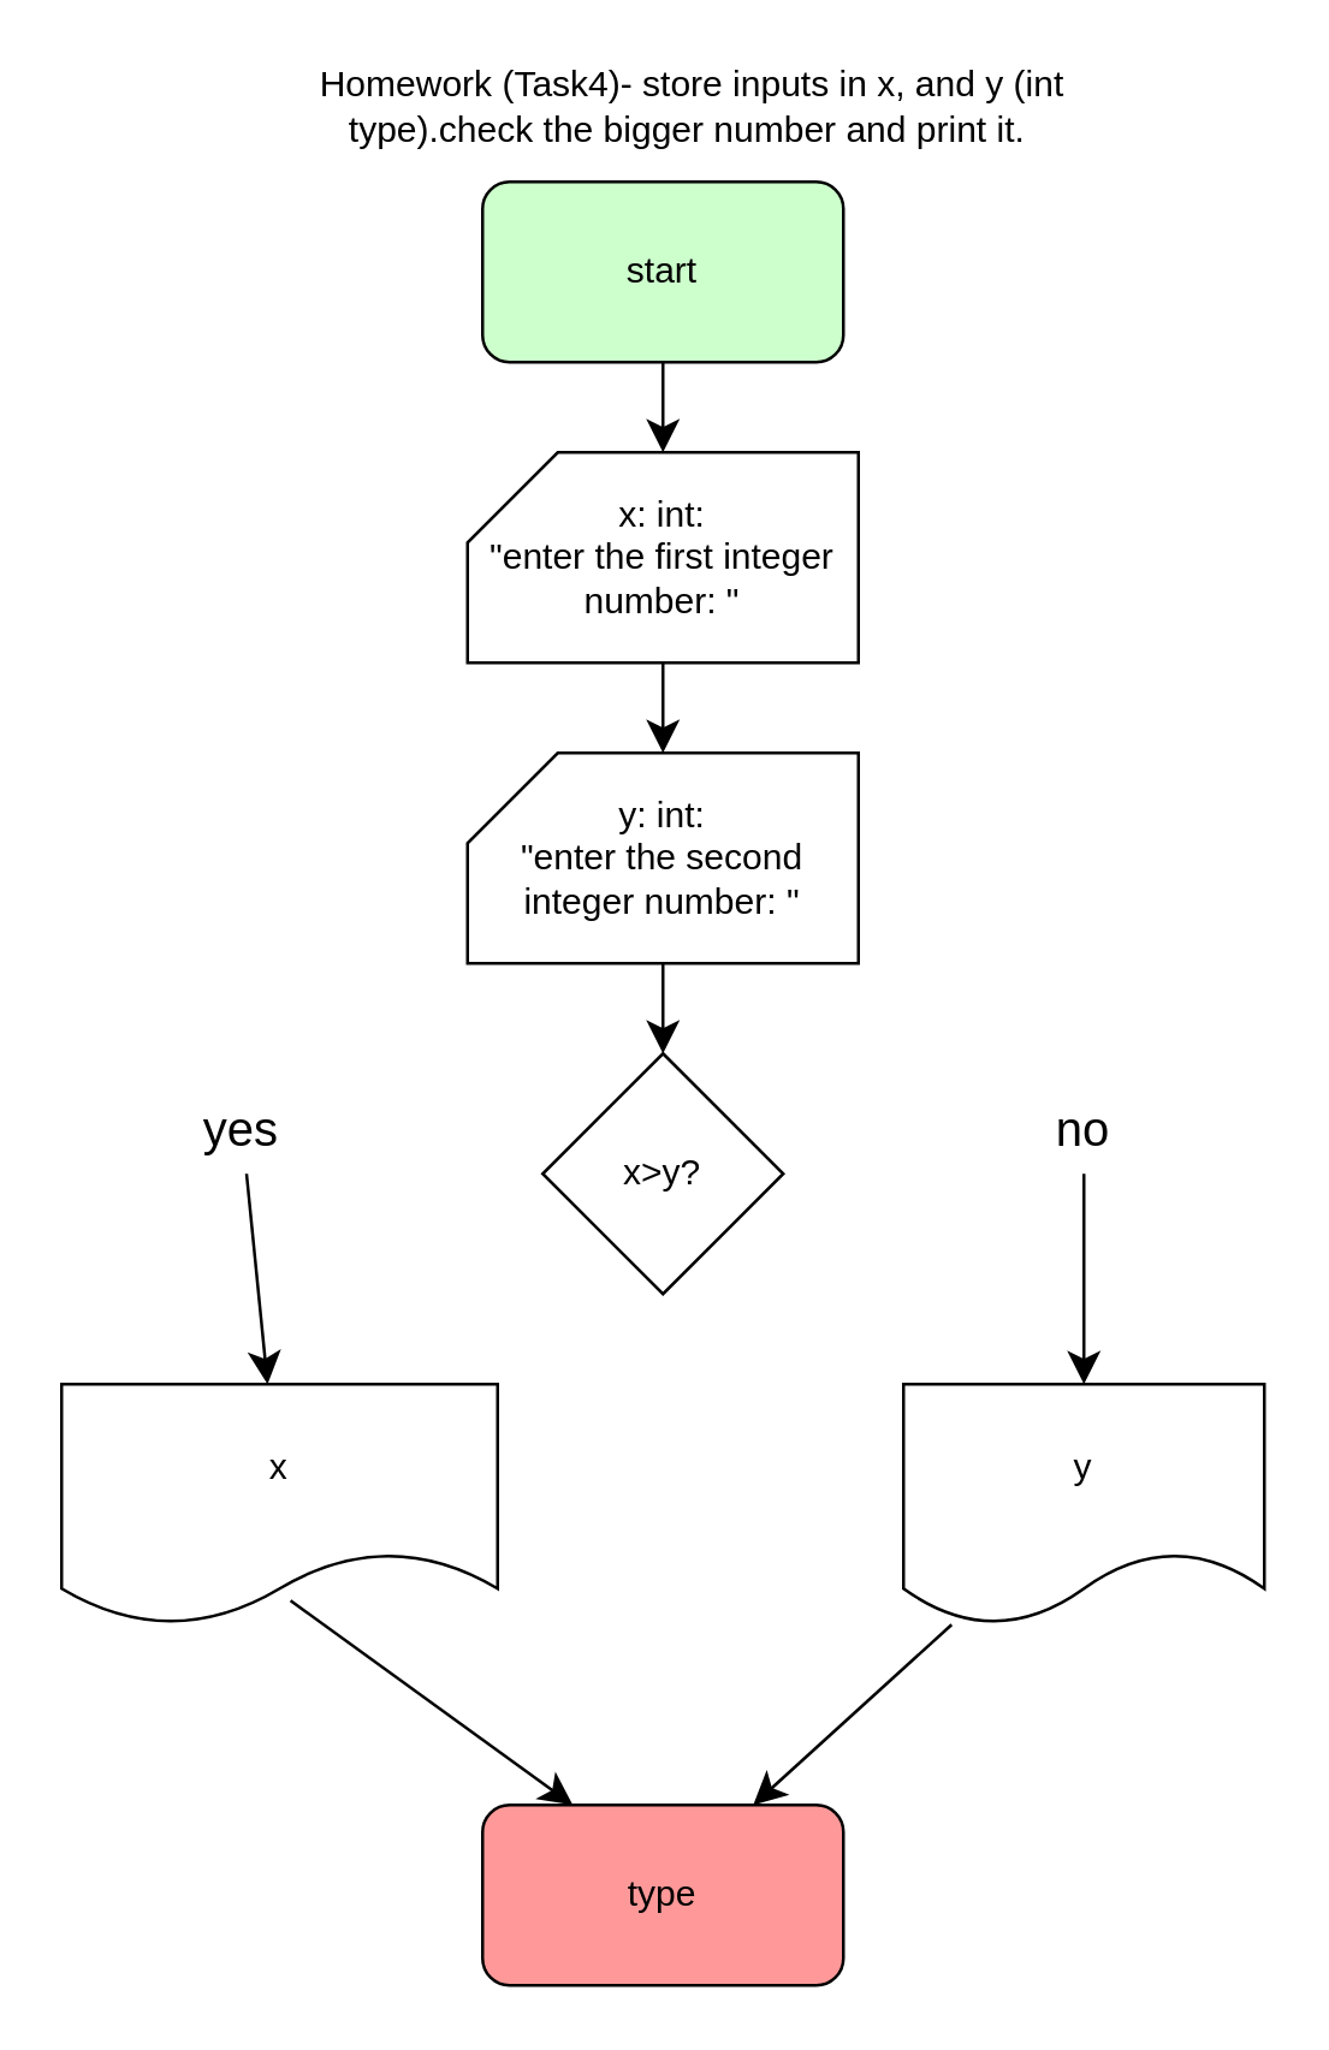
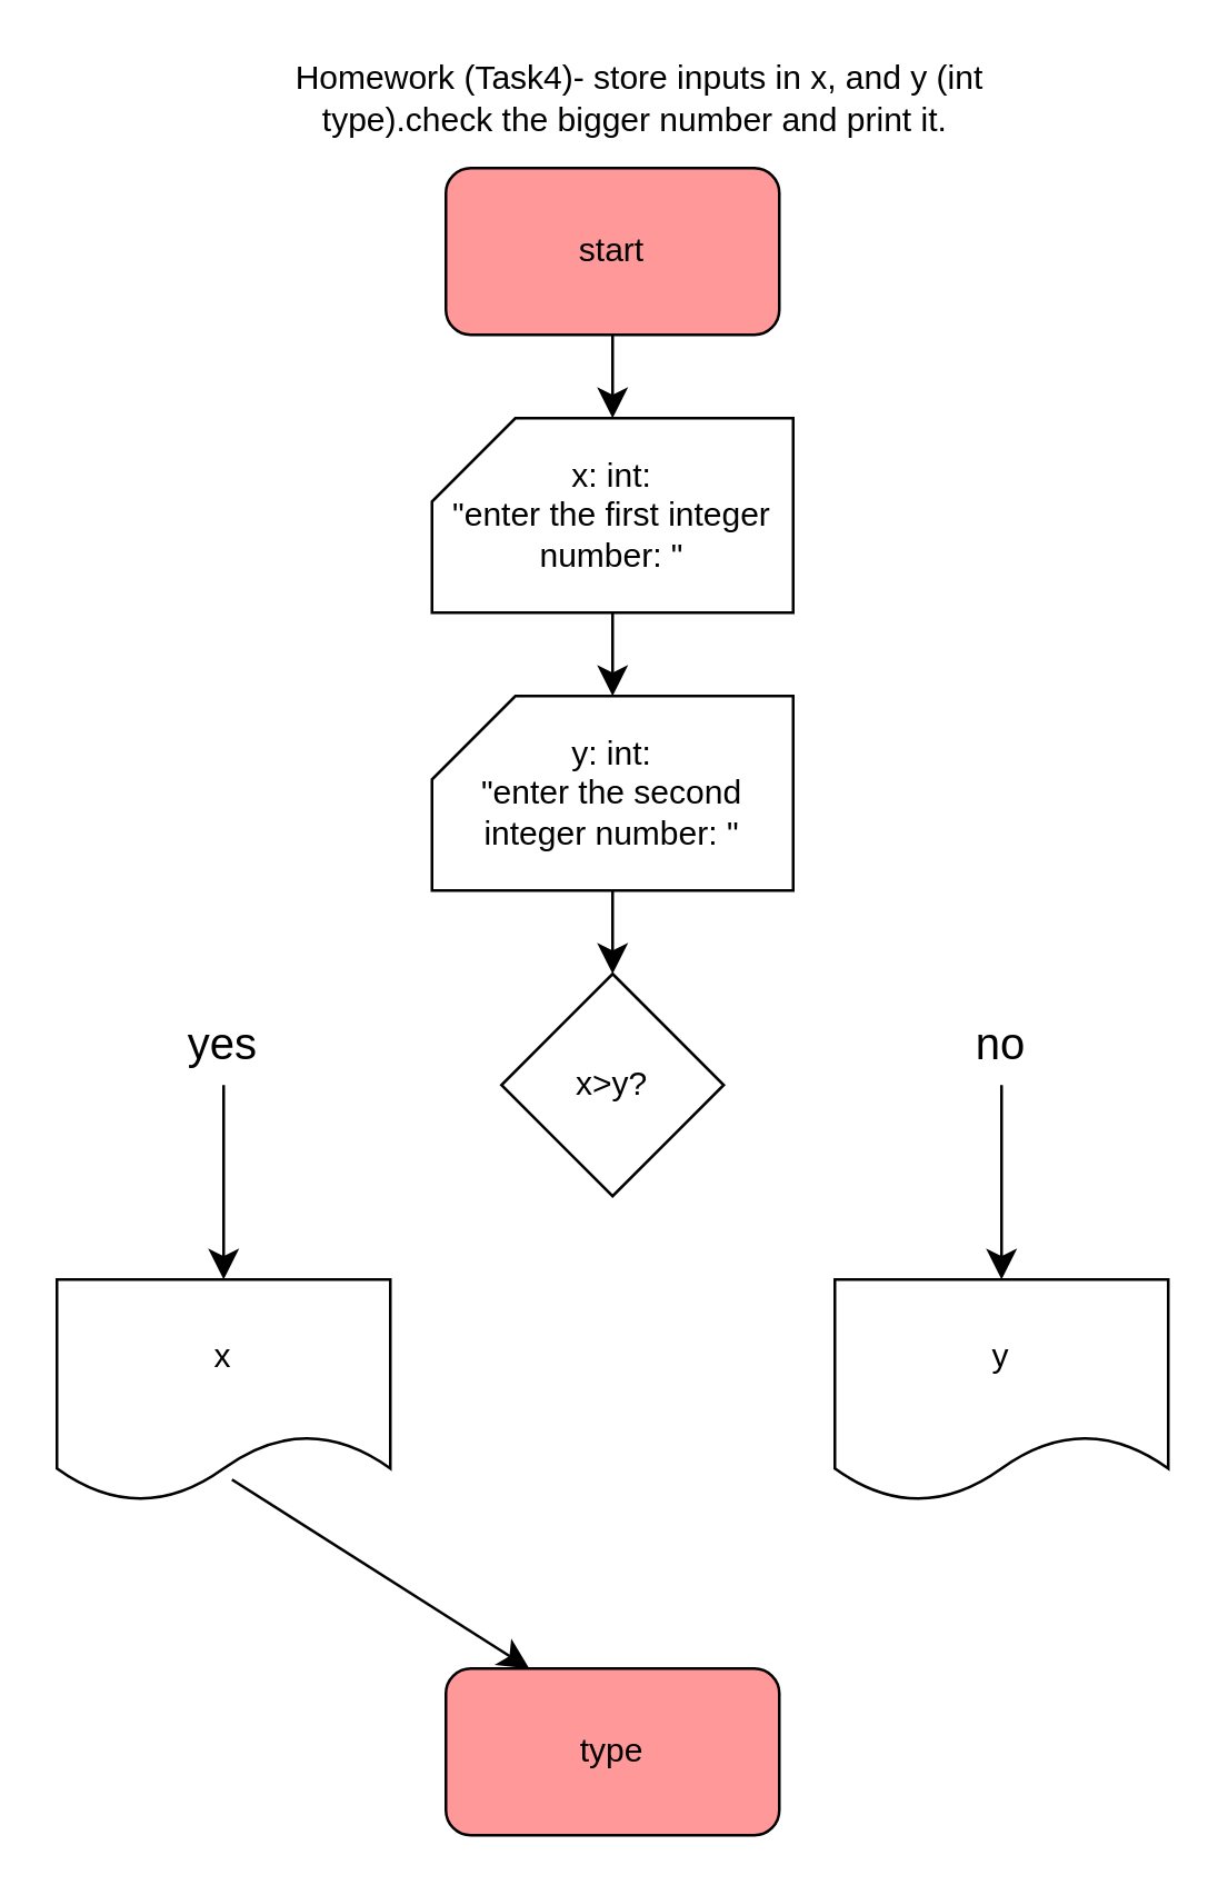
  <mxCell id="0" />
  <mxCell id="1" parent="0" />
- <mxCell id="2" value="start" style="rounded=1;whiteSpace=wrap;html=1;fillColor=#CCFFCC;" parent="1" vertex="1"><mxGeometry x="160" y="60" width="120" height="60" as="geometry" /></mxCell>
+ <mxCell id="2" value="start" style="rounded=1;whiteSpace=wrap;html=1;fillColor=#ff9999;" parent="1" vertex="1"><mxGeometry x="160" y="60" width="120" height="60" as="geometry" /></mxCell>
  <mxCell id="3" value="type" style="rounded=1;whiteSpace=wrap;html=1;fillColor=#FF9999;" parent="1" vertex="1"><mxGeometry x="160" y="600" width="120" height="60" as="geometry" /></mxCell>
  <mxCell id="4" value="Homework (Task4)- store inputs in x, and y (int type).check the bigger number and print it.&amp;nbsp;" style="text;html=1;align=center;verticalAlign=middle;whiteSpace=wrap;rounded=0;" parent="1" vertex="1"><mxGeometry y="20" width="280" height="30" as="geometry" x="90" /></mxCell>
  <mxCell id="5" value="" style="edgeStyle=orthogonalEdgeStyle;rounded=0;orthogonalLoop=1;jettySize=auto;html=1;" parent="1" edge="1"><mxGeometry relative="1" as="geometry"><mxPoint x="220" y="300" as="sourcePoint" /></mxGeometry></mxCell>
  <mxCell id="6" value="" style="edgeStyle=orthogonalEdgeStyle;rounded=0;orthogonalLoop=1;jettySize=auto;html=1;" parent="1" edge="1"><mxGeometry relative="1" as="geometry"><mxPoint x="220" y="400" as="sourcePoint" /></mxGeometry></mxCell>
  <mxCell id="7" value="" style="edgeStyle=orthogonalEdgeStyle;rounded=0;orthogonalLoop=1;jettySize=auto;html=1;" parent="1" edge="1"><mxGeometry relative="1" as="geometry"><mxPoint x="220" y="500" as="sourcePoint" /></mxGeometry></mxCell>
  <mxCell id="8" value="" style="edgeStyle=none;curved=1;rounded=0;orthogonalLoop=1;jettySize=auto;html=1;fontSize=12;startSize=8;endSize=8;" edge="1" parent="1" source="2" target="9"><mxGeometry relative="1" as="geometry"><mxPoint x="220" y="120" as="sourcePoint" /><mxPoint x="220" y="520" as="targetPoint" /></mxGeometry></mxCell>
  <mxCell id="9" value="x: int:&lt;div&gt;&quot;enter the first integer number: &quot;&lt;/div&gt;" style="shape=card;whiteSpace=wrap;html=1;" vertex="1" parent="1"><mxGeometry x="155" y="150" width="130" height="70" as="geometry" /></mxCell>
  <mxCell id="10" value="" style="edgeStyle=none;curved=1;rounded=0;orthogonalLoop=1;jettySize=auto;html=1;fontSize=12;startSize=8;endSize=8;" edge="1" parent="1" source="9" target="11"><mxGeometry relative="1" as="geometry"><mxPoint x="220" y="220" as="sourcePoint" /><mxPoint x="220" y="520" as="targetPoint" /></mxGeometry></mxCell>
  <mxCell id="11" value="y: int:&lt;div&gt;&quot;enter the second integer number: &quot;&lt;/div&gt;" style="shape=card;whiteSpace=wrap;html=1;" vertex="1" parent="1"><mxGeometry x="155" y="250" width="130" height="70" as="geometry" /></mxCell>
  <mxCell id="12" value="" style="edgeStyle=none;curved=1;rounded=0;orthogonalLoop=1;jettySize=auto;html=1;fontSize=12;startSize=8;endSize=8;" edge="1" parent="1" source="11" target="13"><mxGeometry relative="1" as="geometry"><mxPoint x="220" y="320" as="sourcePoint" /><mxPoint x="220" y="520" as="targetPoint" /></mxGeometry></mxCell>
  <mxCell id="13" value="x&amp;gt;y?" style="rhombus;whiteSpace=wrap;html=1;" vertex="1" parent="1"><mxGeometry x="180" y="350" width="80" height="80" as="geometry" /></mxCell>
  <mxCell id="14" value="" style="edgeStyle=none;curved=1;rounded=0;orthogonalLoop=1;jettySize=auto;html=1;fontSize=12;startSize=8;endSize=8;entryX=0.25;entryY=0;entryDx=0;entryDy=0;exitX=0.525;exitY=0.9;exitDx=0;exitDy=0;exitPerimeter=0;" edge="1" parent="1" source="15" target="3"><mxGeometry relative="1" as="geometry"><mxPoint x="110" y="660" as="targetPoint" /></mxGeometry></mxCell>
- <mxCell id="15" value="x" style="shape=document;whiteSpace=wrap;html=1;boundedLbl=1;" vertex="1" parent="1"><mxGeometry x="20" y="460" width="145" height="80" as="geometry" /></mxCell>
+ <mxCell id="15" value="x" style="shape=document;whiteSpace=wrap;html=1;boundedLbl=1;" vertex="1" parent="1"><mxGeometry x="20" y="460" width="120" height="80" as="geometry" /></mxCell>
  <mxCell id="16" value="" style="edgeStyle=none;curved=1;rounded=0;orthogonalLoop=1;jettySize=auto;html=1;fontSize=12;startSize=8;endSize=8;" edge="1" parent="1" source="17" target="15"><mxGeometry relative="1" as="geometry" /></mxCell>
  <mxCell id="17" value="yes" style="text;html=1;align=center;verticalAlign=middle;whiteSpace=wrap;rounded=0;fontSize=16;" vertex="1" parent="1"><mxGeometry x="50" y="360" width="60" height="30" as="geometry" /></mxCell>
  <mxCell id="18" value="" style="edgeStyle=none;curved=1;rounded=0;orthogonalLoop=1;jettySize=auto;html=1;fontSize=12;startSize=8;endSize=8;" edge="1" parent="1" source="19" target="21"><mxGeometry relative="1" as="geometry" /></mxCell>
  <mxCell id="19" value="no" style="text;html=1;align=center;verticalAlign=middle;whiteSpace=wrap;rounded=0;fontSize=16;" vertex="1" parent="1"><mxGeometry x="330" y="360" width="60" height="30" as="geometry" /></mxCell>
- <mxCell id="20" value="" style="edgeStyle=none;curved=1;rounded=0;orthogonalLoop=1;jettySize=auto;html=1;fontSize=12;startSize=8;endSize=8;entryX=0.75;entryY=0;entryDx=0;entryDy=0;" edge="1" parent="1" source="21" target="3"><mxGeometry relative="1" as="geometry"><mxPoint x="360" y="700" as="targetPoint" /></mxGeometry></mxCell>
  <mxCell id="21" value="y" style="shape=document;whiteSpace=wrap;html=1;boundedLbl=1;" vertex="1" parent="1"><mxGeometry x="300" y="460" width="120" height="80" as="geometry" /></mxCell>
